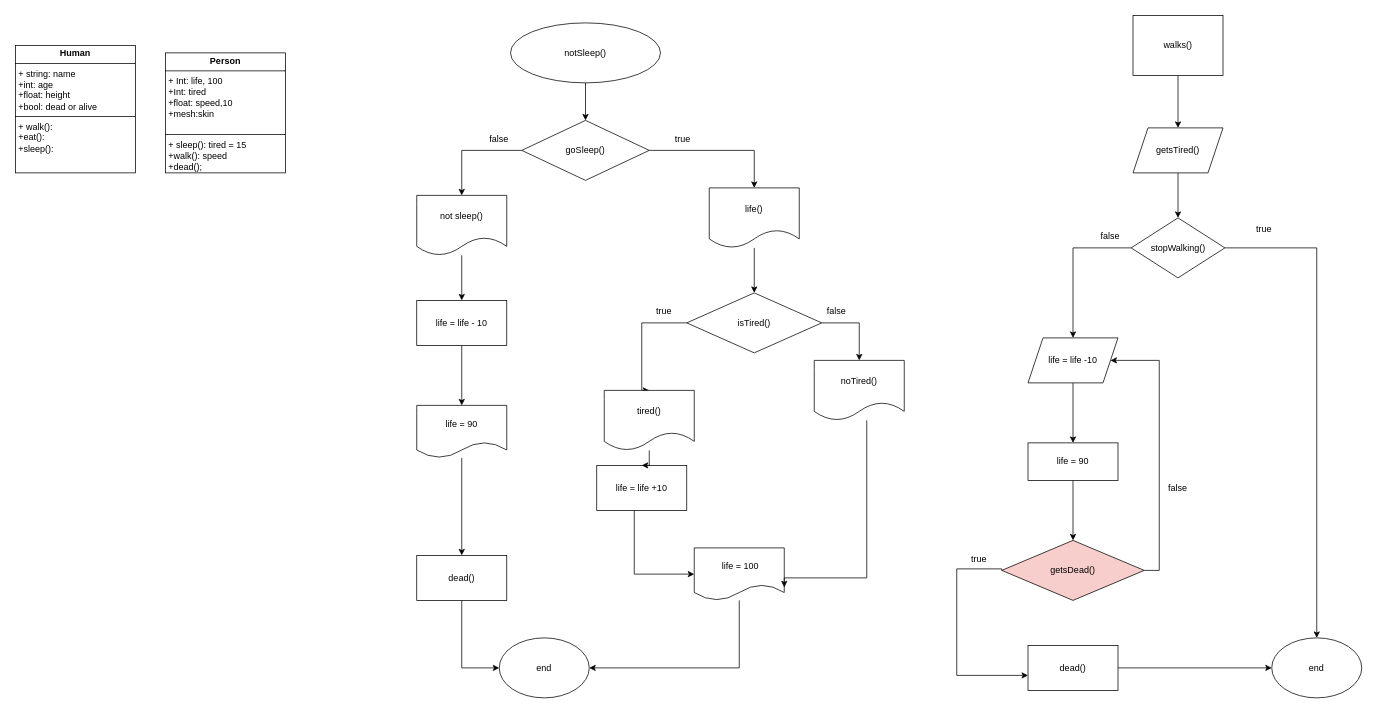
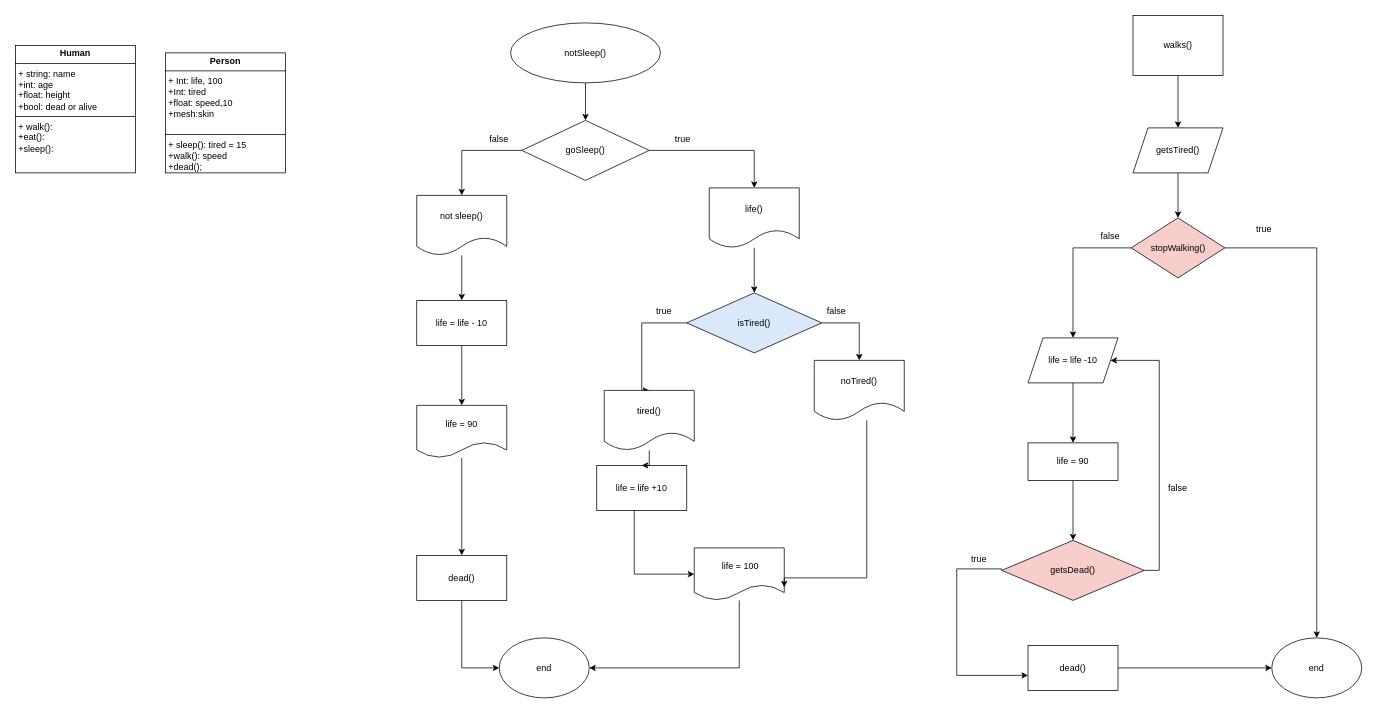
  <mxCell id="0" />
  <mxCell id="1" parent="0" />
  <mxCell id="2" value="&lt;p style=&quot;margin:0px;margin-top:4px;text-align:center;&quot;&gt;&lt;b&gt;Person&lt;/b&gt;&lt;/p&gt;&lt;hr size=&quot;1&quot; style=&quot;border-style:solid;&quot;&gt;&lt;p style=&quot;margin:0px;margin-left:4px;&quot;&gt;+ Int: life, 100&lt;/p&gt;&lt;p style=&quot;margin:0px;margin-left:4px;&quot;&gt;+Int: tired&amp;nbsp;&lt;/p&gt;&lt;p style=&quot;margin:0px;margin-left:4px;&quot;&gt;+float: speed,10&lt;/p&gt;&lt;p style=&quot;margin:0px;margin-left:4px;&quot;&gt;+mesh:skin&lt;/p&gt;&lt;p style=&quot;margin:0px;margin-left:4px;&quot;&gt;&lt;br&gt;&lt;/p&gt;&lt;hr size=&quot;1&quot; style=&quot;border-style:solid;&quot;&gt;&lt;p style=&quot;margin:0px;margin-left:4px;&quot;&gt;+ sleep(): tired = 15&lt;/p&gt;&lt;p style=&quot;margin:0px;margin-left:4px;&quot;&gt;+walk(): speed&lt;/p&gt;&lt;p style=&quot;margin:0px;margin-left:4px;&quot;&gt;+dead();&lt;/p&gt;" style="verticalAlign=top;align=left;overflow=fill;html=1;whiteSpace=wrap;" parent="1" vertex="1"><mxGeometry x="220" y="70" width="160" height="160" as="geometry" /></mxCell>
  <mxCell id="3" value="&lt;p style=&quot;margin:0px;margin-top:4px;text-align:center;&quot;&gt;&lt;b&gt;Human&lt;/b&gt;&lt;/p&gt;&lt;hr size=&quot;1&quot; style=&quot;border-style:solid;&quot;&gt;&lt;p style=&quot;margin:0px;margin-left:4px;&quot;&gt;+ string: name&lt;/p&gt;&lt;p style=&quot;margin:0px;margin-left:4px;&quot;&gt;+int: age&lt;/p&gt;&lt;p style=&quot;margin:0px;margin-left:4px;&quot;&gt;+float: height&lt;/p&gt;&lt;p style=&quot;margin:0px;margin-left:4px;&quot;&gt;+bool: dead or alive&lt;/p&gt;&lt;hr size=&quot;1&quot; style=&quot;border-style:solid;&quot;&gt;&lt;p style=&quot;margin:0px;margin-left:4px;&quot;&gt;+ walk():&lt;/p&gt;&lt;p style=&quot;margin:0px;margin-left:4px;&quot;&gt;+eat():&lt;/p&gt;&lt;p style=&quot;margin:0px;margin-left:4px;&quot;&gt;+sleep():&lt;/p&gt;" style="verticalAlign=top;align=left;overflow=fill;html=1;whiteSpace=wrap;" parent="1" vertex="1"><mxGeometry x="20" y="60" width="160" height="170" as="geometry" /></mxCell>
  <mxCell id="4" style="edgeStyle=orthogonalEdgeStyle;rounded=0;orthogonalLoop=1;jettySize=auto;html=1;exitX=0.5;exitY=1;exitDx=0;exitDy=0;entryX=0.5;entryY=0;entryDx=0;entryDy=0;" parent="1" source="5" target="12" edge="1"><mxGeometry relative="1" as="geometry" /></mxCell>
  <mxCell id="5" value="notSleep()" style="ellipse;whiteSpace=wrap;html=1;" parent="1" vertex="1"><mxGeometry x="680" y="30" width="200" height="80" as="geometry" /></mxCell>
  <mxCell id="6" style="edgeStyle=orthogonalEdgeStyle;rounded=0;orthogonalLoop=1;jettySize=auto;html=1;exitX=0.5;exitY=1;exitDx=0;exitDy=0;entryX=0.5;entryY=0;entryDx=0;entryDy=0;" parent="1" source="7" target="9" edge="1"><mxGeometry relative="1" as="geometry" /></mxCell>
  <mxCell id="7" value="life = life - 10" style="rounded=0;whiteSpace=wrap;html=1;" parent="1" vertex="1"><mxGeometry x="555" y="400" width="120" height="60" as="geometry" /></mxCell>
  <mxCell id="8" style="edgeStyle=orthogonalEdgeStyle;rounded=0;orthogonalLoop=1;jettySize=auto;html=1;entryX=0.5;entryY=0;entryDx=0;entryDy=0;" parent="1" source="9" target="34" edge="1"><mxGeometry relative="1" as="geometry" /></mxCell>
  <mxCell id="9" value="life = 90" style="shape=document;whiteSpace=wrap;html=1;boundedLbl=1;" parent="1" vertex="1"><mxGeometry x="555" y="540" width="120" height="70" as="geometry" /></mxCell>
  <mxCell id="10" value="end" style="ellipse;whiteSpace=wrap;html=1;" parent="1" vertex="1"><mxGeometry x="665" y="850" width="120" height="80" as="geometry" /></mxCell>
  <mxCell id="11" style="edgeStyle=orthogonalEdgeStyle;rounded=0;orthogonalLoop=1;jettySize=auto;html=1;exitX=0;exitY=0.5;exitDx=0;exitDy=0;entryX=0.5;entryY=0;entryDx=0;entryDy=0;" parent="1" source="12" target="19" edge="1"><mxGeometry relative="1" as="geometry"><mxPoint x="615" y="260" as="targetPoint" /></mxGeometry></mxCell>
  <mxCell id="12" value="goSleep()" style="rhombus;whiteSpace=wrap;html=1;" parent="1" vertex="1"><mxGeometry x="695" y="160" width="170" height="80" as="geometry" /></mxCell>
  <mxCell id="13" style="edgeStyle=orthogonalEdgeStyle;rounded=0;orthogonalLoop=1;jettySize=auto;html=1;exitX=1;exitY=0.5;exitDx=0;exitDy=0;entryX=0.5;entryY=0;entryDx=0;entryDy=0;" parent="1" source="12" target="20" edge="1"><mxGeometry relative="1" as="geometry"><mxPoint x="981" y="259" as="targetPoint" /></mxGeometry></mxCell>
  <mxCell id="14" style="edgeStyle=orthogonalEdgeStyle;rounded=0;orthogonalLoop=1;jettySize=auto;html=1;entryX=0;entryY=0.5;entryDx=0;entryDy=0;" parent="1" source="15" target="17" edge="1"><mxGeometry relative="1" as="geometry"><Array as="points"><mxPoint x="845" y="765" /></Array></mxGeometry></mxCell>
  <mxCell id="15" value="life = life +10" style="rounded=0;whiteSpace=wrap;html=1;" parent="1" vertex="1"><mxGeometry x="795" y="620" width="120" height="60" as="geometry" /></mxCell>
  <mxCell id="16" style="edgeStyle=orthogonalEdgeStyle;rounded=0;orthogonalLoop=1;jettySize=auto;html=1;entryX=1;entryY=0.5;entryDx=0;entryDy=0;" parent="1" source="17" target="10" edge="1"><mxGeometry relative="1" as="geometry"><Array as="points"><mxPoint x="985" y="890" /></Array></mxGeometry></mxCell>
  <mxCell id="17" value="&amp;nbsp;life = 100" style="shape=document;whiteSpace=wrap;html=1;boundedLbl=1;" parent="1" vertex="1"><mxGeometry x="925" y="730" width="120" height="70" as="geometry" /></mxCell>
  <mxCell id="18" style="edgeStyle=orthogonalEdgeStyle;rounded=0;orthogonalLoop=1;jettySize=auto;html=1;entryX=0.5;entryY=0;entryDx=0;entryDy=0;" parent="1" source="19" target="7" edge="1"><mxGeometry relative="1" as="geometry" /></mxCell>
  <mxCell id="19" value="not sleep()" style="shape=document;whiteSpace=wrap;html=1;boundedLbl=1;" parent="1" vertex="1"><mxGeometry x="555" y="260" width="120" height="80" as="geometry" /></mxCell>
  <mxCell id="20" value="life()" style="shape=document;whiteSpace=wrap;html=1;boundedLbl=1;" parent="1" vertex="1"><mxGeometry x="945" y="250" width="120" height="80" as="geometry" /></mxCell>
  <mxCell id="21" value="true" style="text;html=1;align=center;verticalAlign=middle;whiteSpace=wrap;rounded=0;" parent="1" vertex="1"><mxGeometry x="880" y="170" width="60" height="30" as="geometry" /></mxCell>
  <mxCell id="22" value="false" style="text;html=1;align=center;verticalAlign=middle;whiteSpace=wrap;rounded=0;" parent="1" vertex="1"><mxGeometry x="635" y="170" width="60" height="30" as="geometry" /></mxCell>
  <mxCell id="23" value="" style="edgeStyle=orthogonalEdgeStyle;rounded=0;orthogonalLoop=1;jettySize=auto;html=1;entryX=0.5;entryY=0;entryDx=0;entryDy=0;" parent="1" source="20" target="26" edge="1"><mxGeometry relative="1" as="geometry"><mxPoint x="965" y="350" as="sourcePoint" /><mxPoint x="965" y="520" as="targetPoint" /></mxGeometry></mxCell>
  <mxCell id="24" style="edgeStyle=orthogonalEdgeStyle;rounded=0;orthogonalLoop=1;jettySize=auto;html=1;exitX=1;exitY=0.5;exitDx=0;exitDy=0;" parent="1" source="26" target="30" edge="1"><mxGeometry relative="1" as="geometry" /></mxCell>
  <mxCell id="25" style="edgeStyle=orthogonalEdgeStyle;rounded=0;orthogonalLoop=1;jettySize=auto;html=1;entryX=0.5;entryY=0;entryDx=0;entryDy=0;" parent="1" source="26" target="28" edge="1"><mxGeometry relative="1" as="geometry"><Array as="points"><mxPoint x="855" y="430" /></Array></mxGeometry></mxCell>
- <mxCell id="26" value="isTired()" style="rhombus;whiteSpace=wrap;html=1;" parent="1" vertex="1"><mxGeometry x="915" y="390" width="180" height="80" as="geometry" /></mxCell>
+ <mxCell id="26" value="isTired()" style="rhombus;whiteSpace=wrap;html=1;fillColor=#dae8fc;" parent="1" vertex="1"><mxGeometry x="915" y="390" width="180" height="80" as="geometry" /></mxCell>
  <mxCell id="27" style="edgeStyle=orthogonalEdgeStyle;rounded=0;orthogonalLoop=1;jettySize=auto;html=1;" parent="1" source="28" target="15" edge="1"><mxGeometry relative="1" as="geometry" /></mxCell>
  <mxCell id="28" value="tired()" style="shape=document;whiteSpace=wrap;html=1;boundedLbl=1;" parent="1" vertex="1"><mxGeometry x="805" y="520" width="120" height="80" as="geometry" /></mxCell>
  <mxCell id="29" style="edgeStyle=orthogonalEdgeStyle;rounded=0;orthogonalLoop=1;jettySize=auto;html=1;entryX=1;entryY=0.75;entryDx=0;entryDy=0;" parent="1" source="30" target="17" edge="1"><mxGeometry relative="1" as="geometry"><Array as="points"><mxPoint x="1155" y="770" /><mxPoint x="1045" y="770" /></Array></mxGeometry></mxCell>
  <mxCell id="30" value="noTired()" style="shape=document;whiteSpace=wrap;html=1;boundedLbl=1;" parent="1" vertex="1"><mxGeometry x="1085" y="480" width="120" height="80" as="geometry" /></mxCell>
  <mxCell id="31" value="true" style="text;html=1;align=center;verticalAlign=middle;whiteSpace=wrap;rounded=0;" parent="1" vertex="1"><mxGeometry x="855" y="400" width="60" height="30" as="geometry" /></mxCell>
  <mxCell id="32" value="false" style="text;html=1;align=center;verticalAlign=middle;whiteSpace=wrap;rounded=0;" parent="1" vertex="1"><mxGeometry x="1085" y="400" width="60" height="30" as="geometry" /></mxCell>
  <mxCell id="33" style="edgeStyle=orthogonalEdgeStyle;rounded=0;orthogonalLoop=1;jettySize=auto;html=1;entryX=0;entryY=0.5;entryDx=0;entryDy=0;" parent="1" source="34" target="10" edge="1"><mxGeometry relative="1" as="geometry" /></mxCell>
  <mxCell id="34" value="dead()" style="rounded=0;whiteSpace=wrap;html=1;" parent="1" vertex="1"><mxGeometry x="555" y="740" width="120" height="60" as="geometry" /></mxCell>
  <mxCell id="35" style="edgeStyle=orthogonalEdgeStyle;rounded=0;orthogonalLoop=1;jettySize=auto;html=1;entryX=0.5;entryY=0;entryDx=0;entryDy=0;" edge="1" parent="1" source="36" target="38"><mxGeometry relative="1" as="geometry" /></mxCell>
  <mxCell id="36" value="walks()" style="whiteSpace=wrap;html=1;rounded=0;" vertex="1" parent="1"><mxGeometry x="1510" y="20" width="120" height="80" as="geometry" /></mxCell>
  <mxCell id="37" style="edgeStyle=orthogonalEdgeStyle;rounded=0;orthogonalLoop=1;jettySize=auto;html=1;entryX=0.5;entryY=0;entryDx=0;entryDy=0;" edge="1" parent="1" source="38" target="41"><mxGeometry relative="1" as="geometry" /></mxCell>
  <mxCell id="38" value="getsTired()" style="shape=parallelogram;perimeter=parallelogramPerimeter;whiteSpace=wrap;html=1;fixedSize=1;" vertex="1" parent="1"><mxGeometry x="1510" y="170" width="120" height="60" as="geometry" /></mxCell>
  <mxCell id="39" style="edgeStyle=orthogonalEdgeStyle;rounded=0;orthogonalLoop=1;jettySize=auto;html=1;entryX=0.5;entryY=0;entryDx=0;entryDy=0;" edge="1" parent="1" source="41" target="43"><mxGeometry relative="1" as="geometry" /></mxCell>
  <mxCell id="40" style="edgeStyle=orthogonalEdgeStyle;rounded=0;orthogonalLoop=1;jettySize=auto;html=1;entryX=0.5;entryY=0;entryDx=0;entryDy=0;" edge="1" parent="1" source="41" target="51"><mxGeometry relative="1" as="geometry" /></mxCell>
- <mxCell id="41" value="stopWalking()" style="rhombus;whiteSpace=wrap;html=1;" vertex="1" parent="1"><mxGeometry x="1507.5" y="290" width="125" height="80" as="geometry" /></mxCell>
+ <mxCell id="41" value="stopWalking()" style="rhombus;whiteSpace=wrap;html=1;fillColor=#f8cecc;" vertex="1" parent="1"><mxGeometry x="1507.5" y="290" width="125" height="80" as="geometry" /></mxCell>
  <mxCell id="42" style="edgeStyle=orthogonalEdgeStyle;rounded=0;orthogonalLoop=1;jettySize=auto;html=1;entryX=0.5;entryY=0;entryDx=0;entryDy=0;" edge="1" parent="1" source="43" target="45"><mxGeometry relative="1" as="geometry" /></mxCell>
  <mxCell id="43" value="life = life -10" style="shape=parallelogram;perimeter=parallelogramPerimeter;whiteSpace=wrap;html=1;fixedSize=1;" vertex="1" parent="1"><mxGeometry x="1370" y="450" width="120" height="60" as="geometry" /></mxCell>
  <mxCell id="44" style="edgeStyle=orthogonalEdgeStyle;rounded=0;orthogonalLoop=1;jettySize=auto;html=1;entryX=0.5;entryY=0;entryDx=0;entryDy=0;" edge="1" parent="1" source="45" target="48"><mxGeometry relative="1" as="geometry" /></mxCell>
  <mxCell id="45" value="life = 90" style="rounded=0;whiteSpace=wrap;html=1;" vertex="1" parent="1"><mxGeometry x="1370" y="590" width="120" height="50" as="geometry" /></mxCell>
  <mxCell id="46" style="edgeStyle=orthogonalEdgeStyle;rounded=0;orthogonalLoop=1;jettySize=auto;html=1;exitX=1;exitY=0.5;exitDx=0;exitDy=0;" edge="1" parent="1" source="48" target="43"><mxGeometry relative="1" as="geometry"><Array as="points"><mxPoint x="1545" y="760" /><mxPoint x="1545" y="480" /></Array></mxGeometry></mxCell>
  <mxCell id="47" style="edgeStyle=orthogonalEdgeStyle;rounded=0;orthogonalLoop=1;jettySize=auto;html=1;exitX=0;exitY=0.5;exitDx=0;exitDy=0;" edge="1" parent="1" source="48" target="50"><mxGeometry relative="1" as="geometry"><mxPoint x="1285" y="758" as="sourcePoint" /><mxPoint x="1410" y="850" as="targetPoint" /><Array as="points"><mxPoint x="1335" y="758" /><mxPoint x="1275" y="758" /><mxPoint x="1275" y="900" /></Array></mxGeometry></mxCell>
  <mxCell id="48" value="getsDead()" style="rhombus;whiteSpace=wrap;html=1;fillColor=#f8cecc;" vertex="1" parent="1"><mxGeometry x="1335" y="720" width="190" height="80" as="geometry" /></mxCell>
  <mxCell id="49" style="edgeStyle=orthogonalEdgeStyle;rounded=0;orthogonalLoop=1;jettySize=auto;html=1;entryX=0;entryY=0.5;entryDx=0;entryDy=0;" edge="1" parent="1" source="50" target="51"><mxGeometry relative="1" as="geometry" /></mxCell>
  <mxCell id="50" value="dead()" style="rounded=0;whiteSpace=wrap;html=1;" vertex="1" parent="1"><mxGeometry x="1370" y="860" width="120" height="60" as="geometry" /></mxCell>
  <mxCell id="51" value="end" style="ellipse;whiteSpace=wrap;html=1;" vertex="1" parent="1"><mxGeometry x="1695" y="850" width="120" height="80" as="geometry" /></mxCell>
  <mxCell id="52" value="true" style="text;html=1;align=center;verticalAlign=middle;whiteSpace=wrap;rounded=0;" vertex="1" parent="1"><mxGeometry x="1655" y="290" width="60" height="30" as="geometry" /></mxCell>
  <mxCell id="53" value="false" style="text;html=1;align=center;verticalAlign=middle;whiteSpace=wrap;rounded=0;" vertex="1" parent="1"><mxGeometry x="1450" y="300" width="60" height="30" as="geometry" /></mxCell>
  <mxCell id="54" value="true" style="text;html=1;align=center;verticalAlign=middle;whiteSpace=wrap;rounded=0;" vertex="1" parent="1"><mxGeometry x="1275" y="730" width="60" height="30" as="geometry" /></mxCell>
  <mxCell id="55" value="false" style="text;html=1;align=center;verticalAlign=middle;whiteSpace=wrap;rounded=0;" vertex="1" parent="1"><mxGeometry x="1540" y="635" width="60" height="30" as="geometry" /></mxCell>
